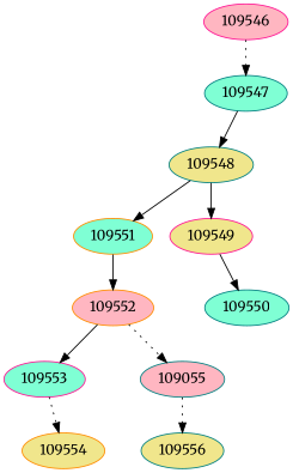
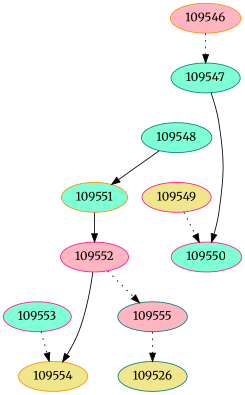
  digraph {
    fontname=Merriweather
    node [color=teal fillcolor=aquamarine fontname=Merriweather style=filled]
    edge [fontname=Merriweather style=solid]
-   109546 [color=deeppink fillcolor=lightpink]
+   109546 [color=darkorange fillcolor=lightpink]
    109547
-   109548 [fillcolor=khaki]
+   109548
    109549 [color=deeppink fillcolor=khaki]
    109551 [color=darkorange]
-   109550
-   109552 [color=darkorange fillcolor=lightpink]
+   109550 [color=deeppink]
+   109552 [color=deeppink fillcolor=lightpink]
    109553 [color=deeppink]
-   109555 [fillcolor=lightpink label=109055]
+   109555 [fillcolor=lightpink]
    109554 [color=darkorange fillcolor=khaki]
-   109556 [fillcolor=khaki]
+   109556 [fillcolor=khaki label=109526]
    109546 -> 109547 [style=dotted]
-   109547 -> 109548
-   109548 -> 109549
+   109547 -> 109550
    109548 -> 109551
-   109549 -> 109550
+   109549 -> 109550 [style=dotted]
    109551 -> 109552
-   109552 -> 109553
+   109552 -> 109554
    109552 -> 109555 [style=dotted]
    109553 -> 109554 [style=dotted]
    109555 -> 109556 [style=dotted]
  }
